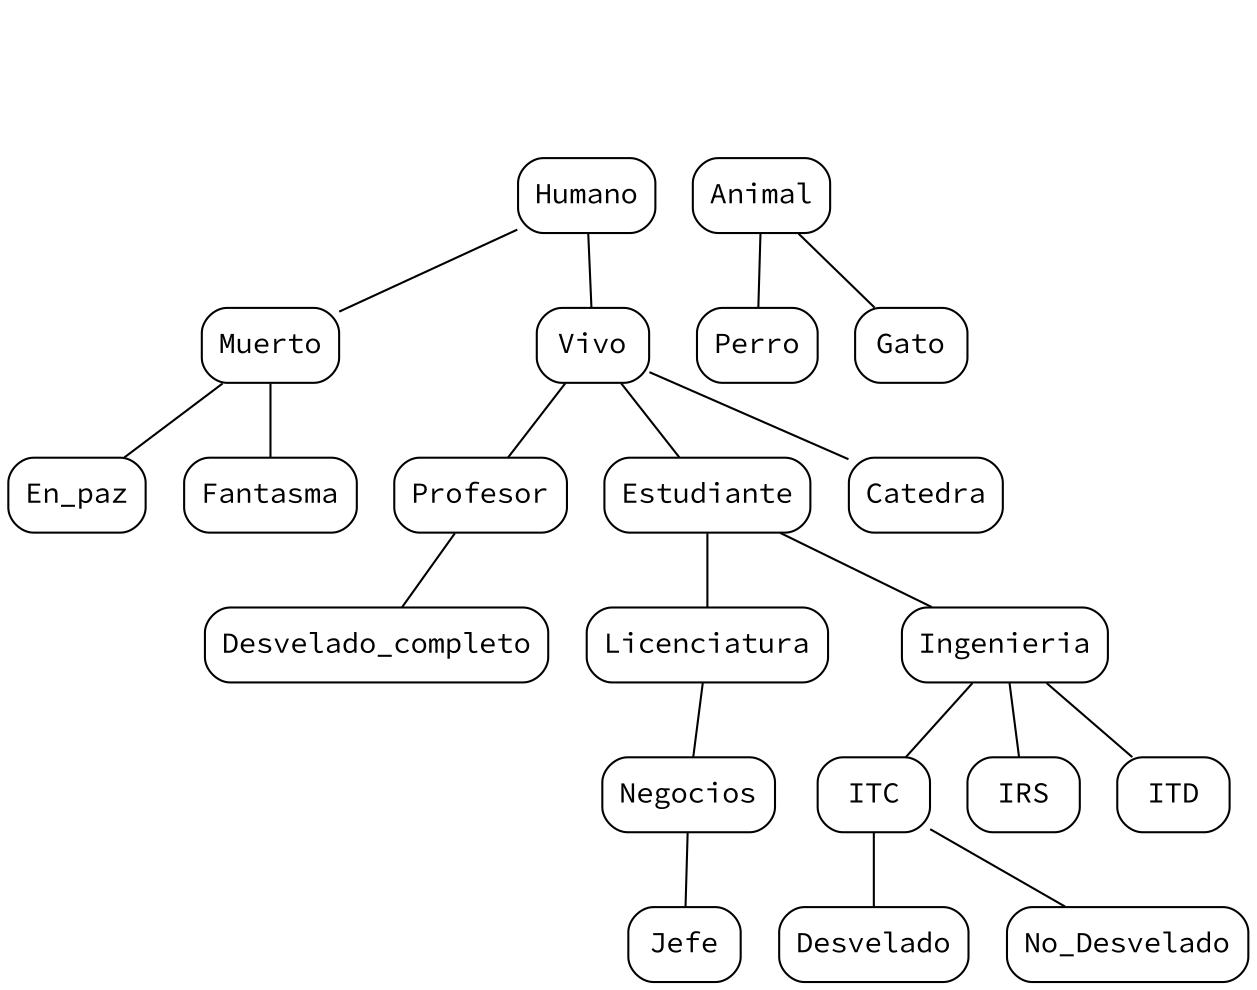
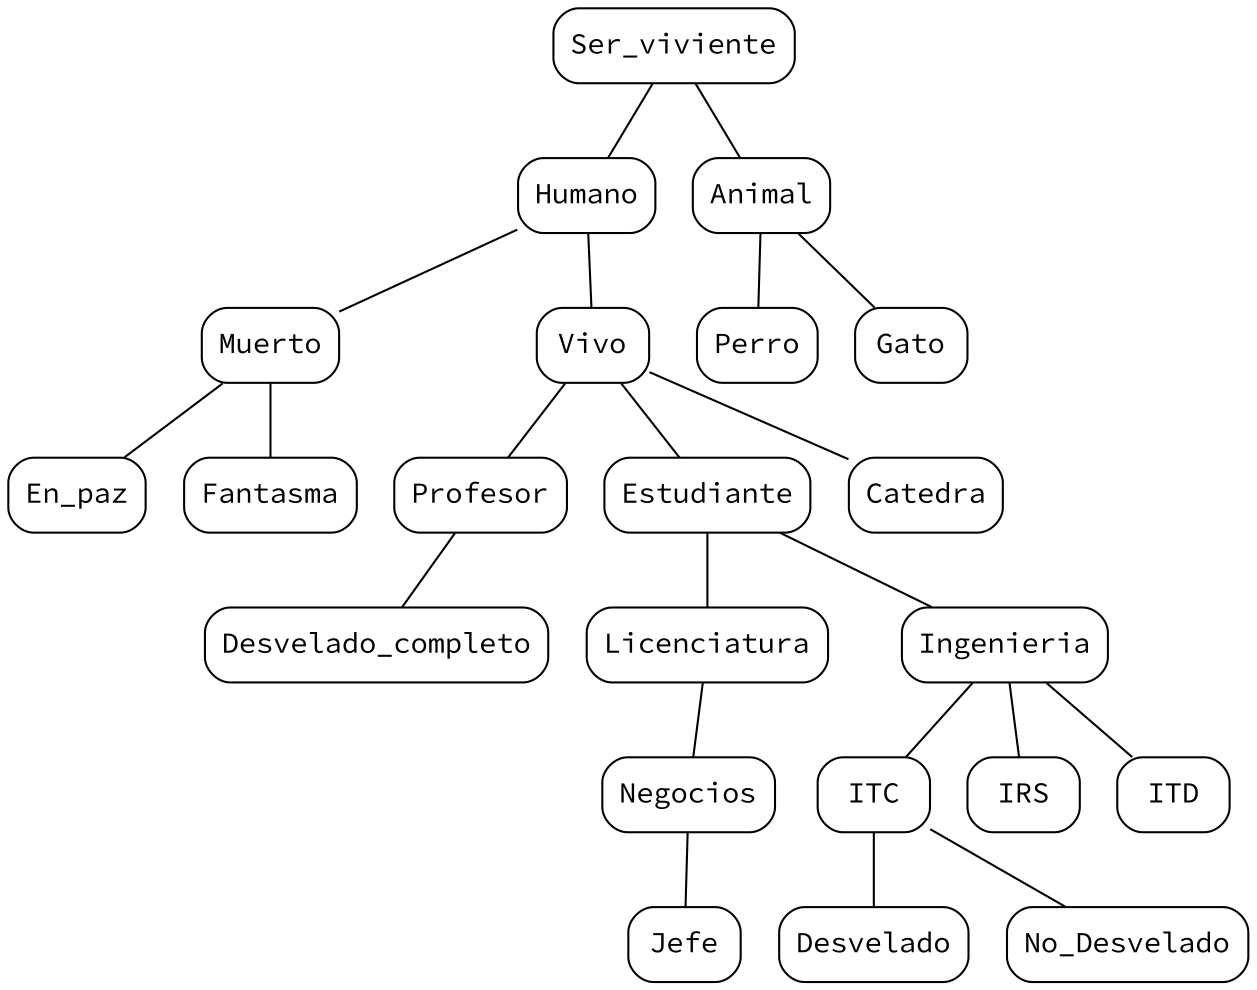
  graph {
    fontname="Source Code Pro"
    rankdir=TB
    node [fontname="Source Code Pro" shape=box style=rounded]
    edge [fontname="Source Code Pro"]
+   n1 [label=Ser_viviente]
    n2 [label=Humano]
    n3 [label=Animal]
    n4 [label=Muerto]
    n5 [label=Vivo]
    n6 [label=Perro]
    n7 [label=Gato]
    n8 [label=En_paz]
    n9 [label=Fantasma]
    n10 [label=Profesor]
    n11 [label=Estudiante]
    n12 [label=Catedra]
    n13 [label=Desvelado_completo]
    n14 [label=Licenciatura]
    n15 [label=Ingenieria]
    n16 [label=Negocios]
    n17 [label=ITC]
    n18 [label=IRS]
    n19 [label=ITD]
    n20 [label=Jefe]
    n21 [label=Desvelado]
    n22 [label=No_Desvelado]
+   n1 -- n2
+   n1 -- n3
    n2 -- n4
    n2 -- n5
    n3 -- n6
    n3 -- n7
    n4 -- n8
    n4 -- n9
    n5 -- n10
    n5 -- n11
    n5 -- n12
    n10 -- n13
    n11 -- n14
    n11 -- n15
    n14 -- n16
    n15 -- n17
    n15 -- n18
    n15 -- n19
    n16 -- n20
    n17 -- n21
    n17 -- n22
  }
